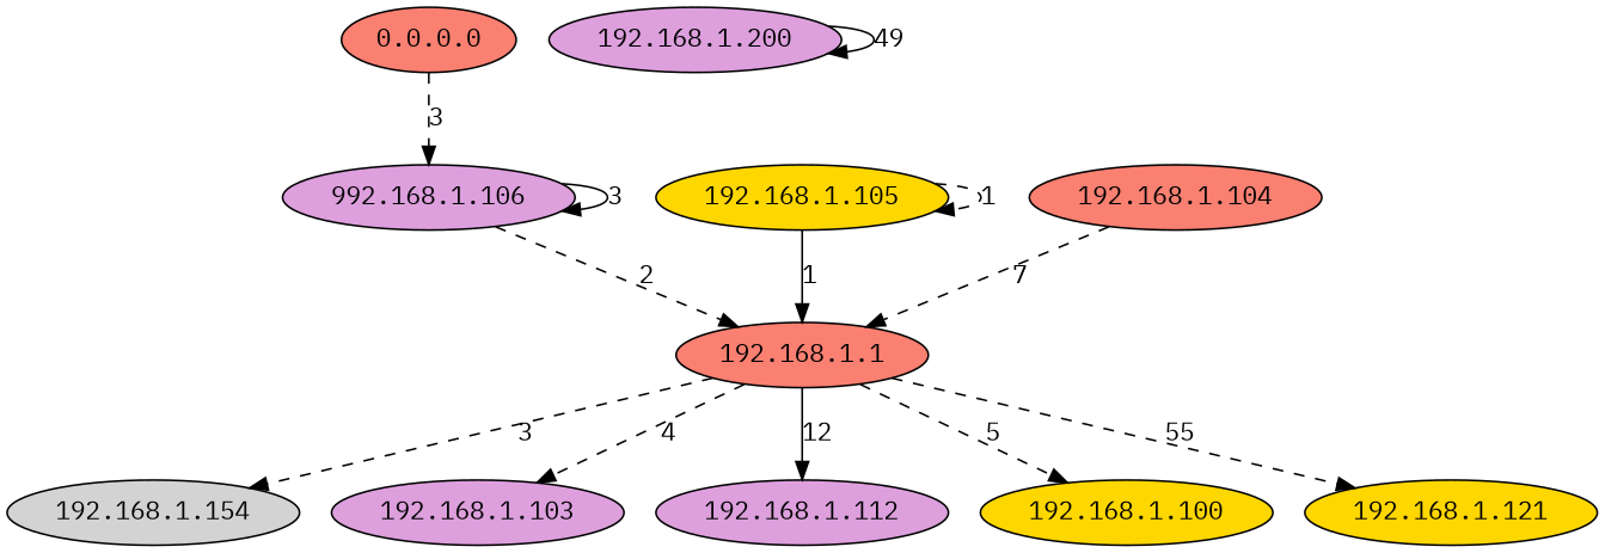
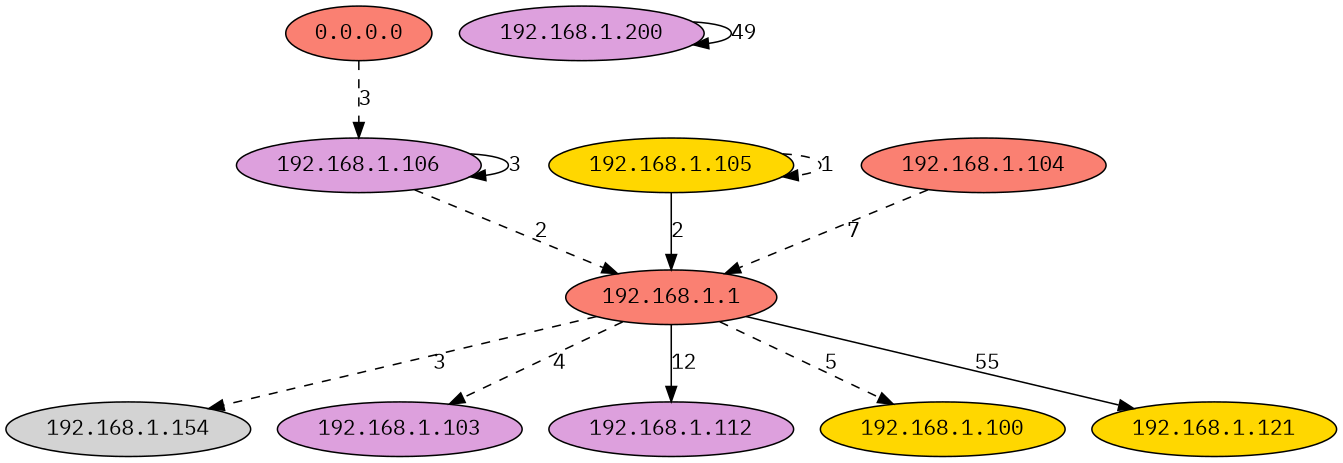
  digraph {
    fontname="IBM Plex Mono"
    node [fillcolor=plum fontname="IBM Plex Mono" style=filled]
    edge [fontname="IBM Plex Mono" style=dashed]
    "0.0.0.0" [fillcolor=salmon]
-   "192.168.1.106" [label="992.168.1.106"]
+   "192.168.1.106"
    "192.168.1.1" [fillcolor=salmon]
    "192.168.1.154" [fillcolor=lightgrey]
    "192.168.1.103"
    "192.168.1.112"
    "192.168.1.100" [fillcolor=gold]
    "192.168.1.121" [fillcolor=gold]
    "192.168.1.105" [fillcolor=gold]
    "192.168.1.104" [fillcolor=salmon]
    "192.168.1.200"
    "0.0.0.0" -> "192.168.1.106" [label=3]
    "192.168.1.106" -> "192.168.1.106" [label=3 style=solid]
    "192.168.1.106" -> "192.168.1.1" [label=2]
    "192.168.1.1" -> "192.168.1.154" [label=3]
    "192.168.1.1" -> "192.168.1.103" [label=4]
    "192.168.1.1" -> "192.168.1.112" [label=12 style=solid]
    "192.168.1.1" -> "192.168.1.100" [label=5]
-   "192.168.1.1" -> "192.168.1.121" [label=55]
-   "192.168.1.105" -> "192.168.1.1" [label=1 style=solid]
+   "192.168.1.1" -> "192.168.1.121" [label=55 style=solid]
+   "192.168.1.105" -> "192.168.1.1" [label=2 style=solid]
    "192.168.1.105" -> "192.168.1.105" [label=1]
    "192.168.1.104" -> "192.168.1.1" [label=7]
    "192.168.1.200" -> "192.168.1.200" [label=49 style=solid]
  }
